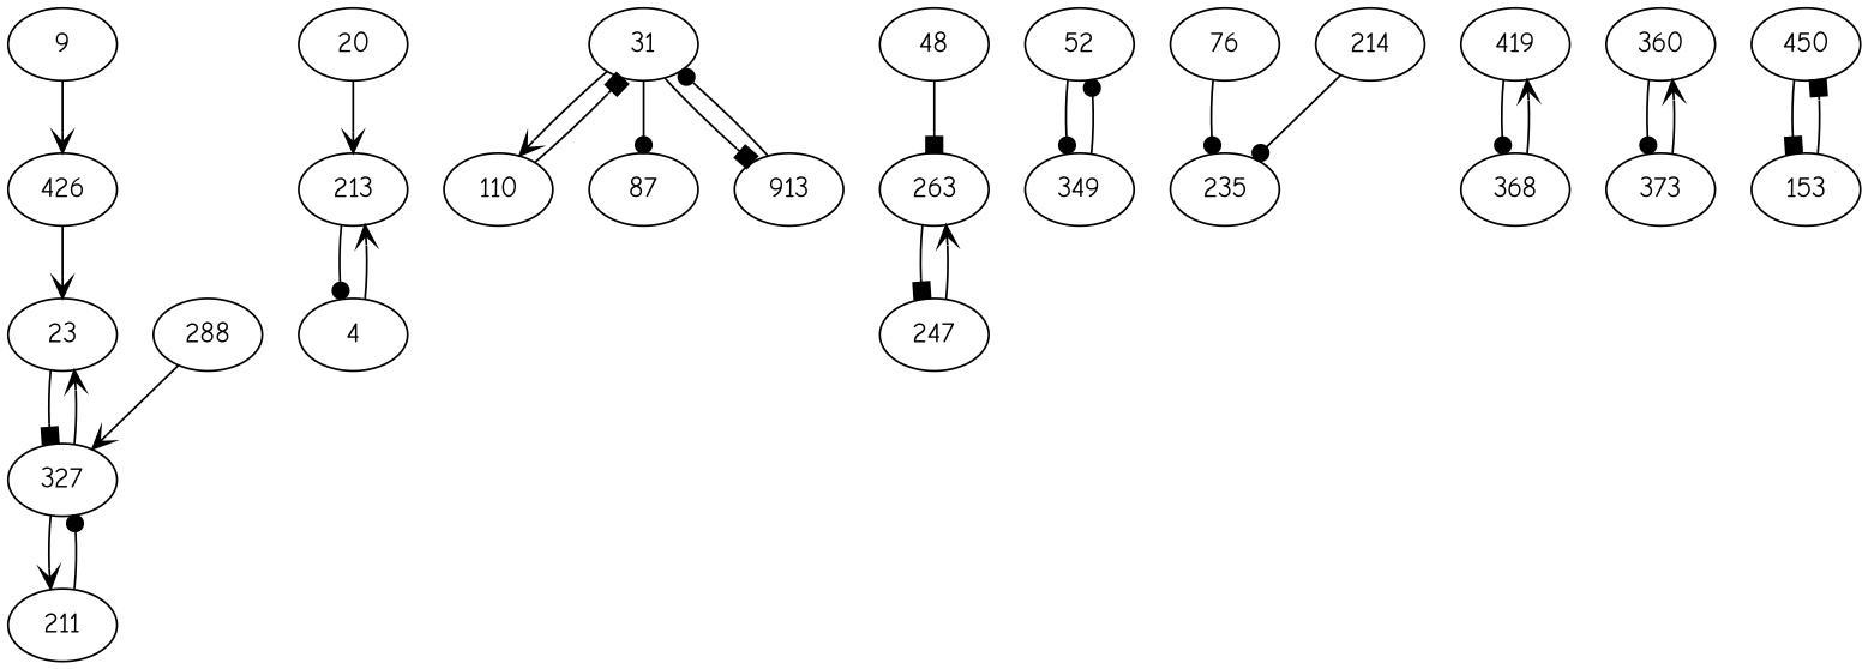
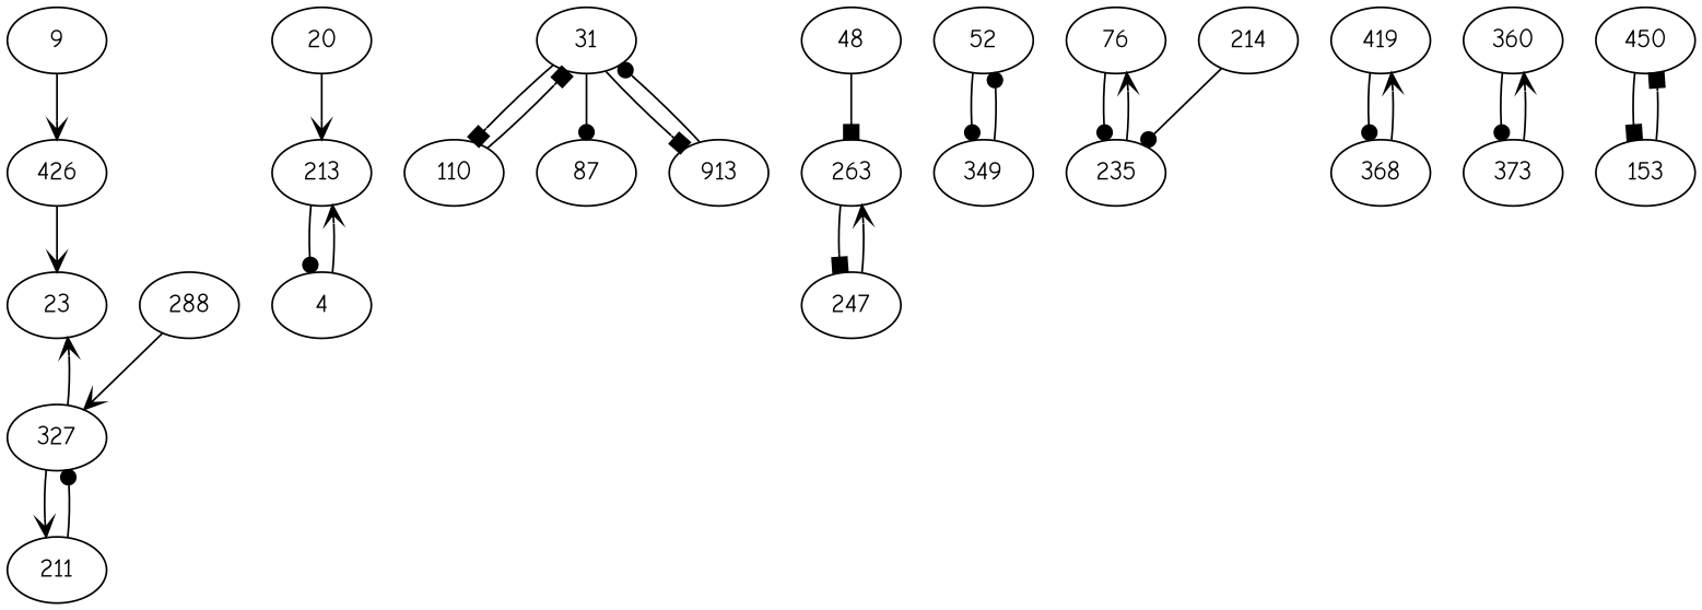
  digraph {
    fontname="Comic Neue"
    node [fontname="Comic Neue"]
    edge [arrowhead=vee fontname="Comic Neue"]
    9
    426
    23
    327
    20
    213
    4
    211
    31
    110
    87
    n12 [label=913]
    48
    263
    247
    52
    349
    76
    235
    214
    419
    368
    288
    n24 [label=360]
    373
    450
    153
    9 -> 426
    426 -> 23
-   23 -> 327 [arrowhead=box]
    327 -> 23
    327 -> 211
    20 -> 213
    213 -> 4 [arrowhead=dot]
    4 -> 213
    211 -> 327 [arrowhead=dot]
-   31 -> 110
+   31 -> 110 [arrowhead=box]
    31 -> 87 [arrowhead=dot]
    31 -> n12 [arrowhead=box]
    110 -> 31 [arrowhead=box]
    n12 -> 31 [arrowhead=dot]
    48 -> 263 [arrowhead=box]
    263 -> 247 [arrowhead=box]
    247 -> 263
    52 -> 349 [arrowhead=dot]
    349 -> 52 [arrowhead=dot]
    76 -> 235 [arrowhead=dot]
+   235 -> 76
    214 -> 235 [arrowhead=dot]
    419 -> 368 [arrowhead=dot]
    368 -> 419
    288 -> 327
    n24 -> 373 [arrowhead=dot]
    373 -> n24
    450 -> 153 [arrowhead=box]
    153 -> 450 [arrowhead=box]
  }
